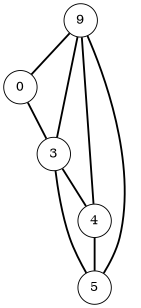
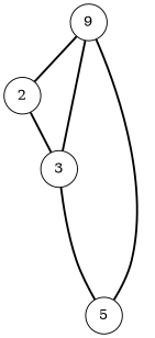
  digraph {
    node [shape=circle]
    edge [arrowhead=none penwidth=2]
    n1 [label=9]
-   2 [label=0]
+   2
    3
-   4
    5
    n1 -> 2
    n1 -> 3
-   n1 -> 4
    n1 -> 5
    2 -> 3
-   3 -> 4
    3 -> 5
-   4 -> 5
  }
